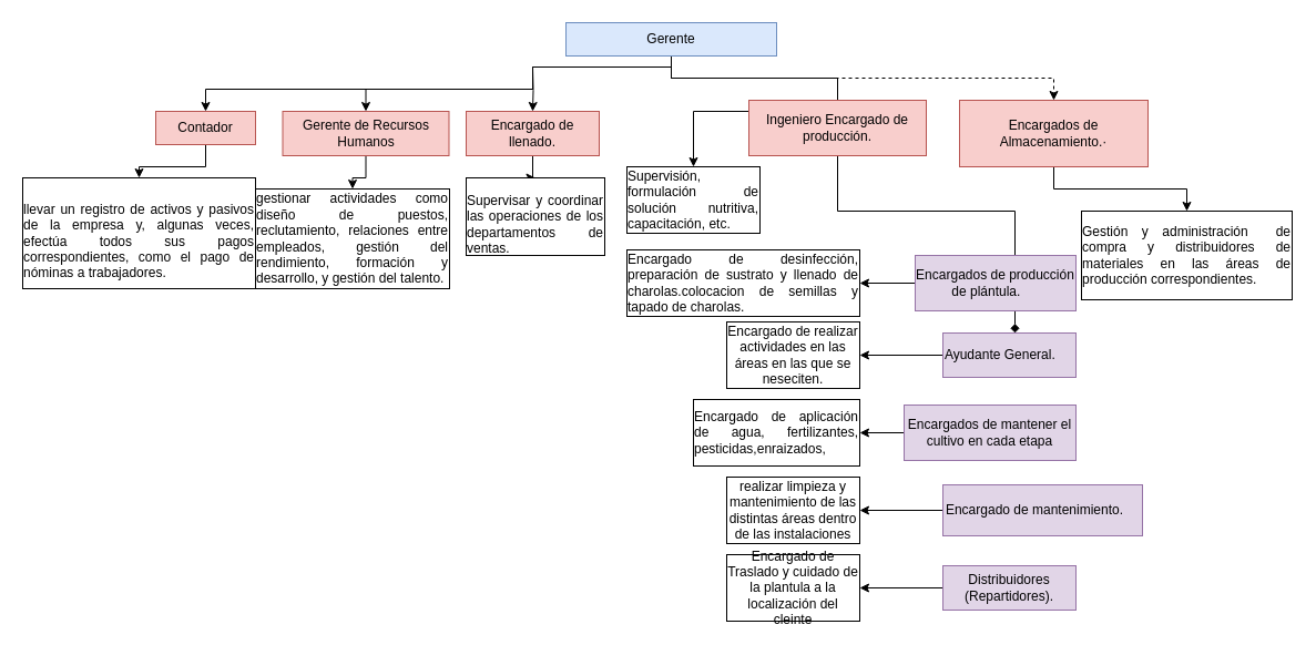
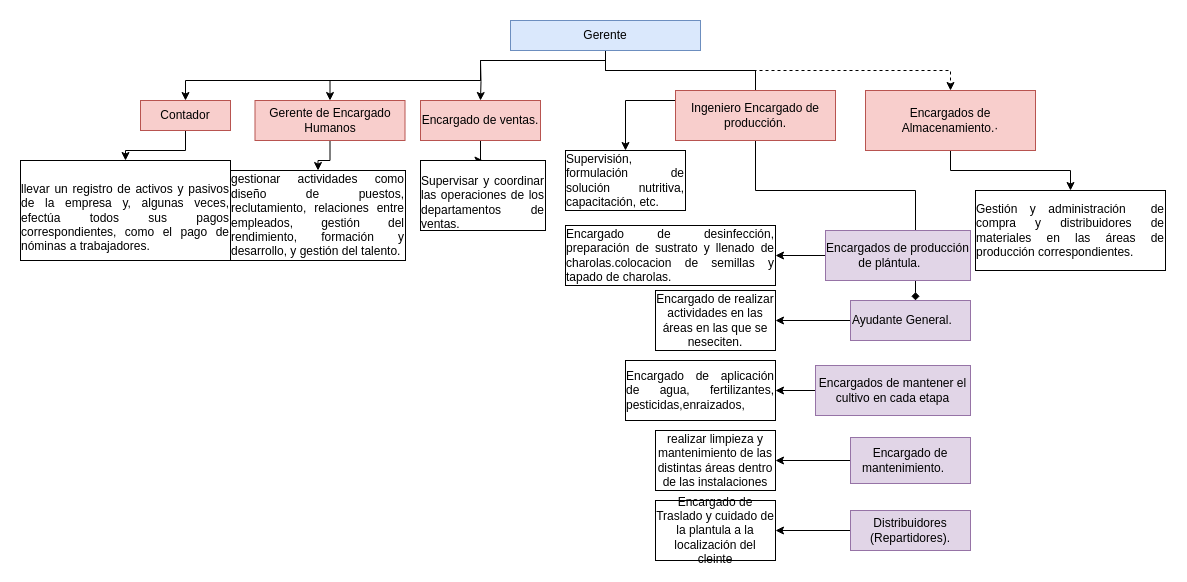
  <mxCell id="0" />
  <mxCell id="1" parent="0" />
  <mxCell id="2" style="edgeStyle=orthogonalEdgeStyle;rounded=0;orthogonalLoop=1;jettySize=auto;html=1;entryX=0.5;entryY=0;entryDx=0;entryDy=0;" edge="1" parent="1" target="14"><mxGeometry relative="1" as="geometry"><mxPoint x="480" as="sourcePoint" y="60" /><Array as="points"><mxPoint x="480" y="80" /><mxPoint x="330" y="80" /></Array></mxGeometry></mxCell>
  <mxCell id="3" style="edgeStyle=orthogonalEdgeStyle;rounded=0;orthogonalLoop=1;jettySize=auto;html=1;endArrow=none;" edge="1" parent="1" source="7" target="10"><mxGeometry relative="1" as="geometry" /></mxCell>
  <mxCell id="4" style="edgeStyle=orthogonalEdgeStyle;rounded=0;orthogonalLoop=1;jettySize=auto;html=1;entryX=0.5;entryY=0;entryDx=0;entryDy=0;dashed=1;" edge="1" parent="1" source="7" target="16"><mxGeometry relative="1" as="geometry"><Array as="points"><mxPoint x="605" y="70" /><mxPoint x="950" y="70" /></Array></mxGeometry></mxCell>
  <mxCell id="5" style="edgeStyle=orthogonalEdgeStyle;rounded=0;orthogonalLoop=1;jettySize=auto;html=1;" edge="1" parent="1" target="20"><mxGeometry relative="1" as="geometry"><mxPoint x="480" as="sourcePoint" y="60" /></mxGeometry></mxCell>
  <mxCell id="6" style="edgeStyle=orthogonalEdgeStyle;rounded=0;orthogonalLoop=1;jettySize=auto;html=1;" edge="1" parent="1" target="12"><mxGeometry relative="1" as="geometry"><mxPoint x="605" as="sourcePoint" y="60" /><Array as="points"><mxPoint x="480" y="80" /><mxPoint x="185" y="80" /></Array></mxGeometry></mxCell>
  <mxCell id="7" value="Gerente&lt;br&gt;" style="rounded=0;whiteSpace=wrap;html=1;fillColor=#dae8fc;strokeColor=#6c8ebf;" vertex="1" parent="1"><mxGeometry x="510" y="20" width="190" height="30" as="geometry" /></mxCell>
  <mxCell id="8" style="edgeStyle=orthogonalEdgeStyle;rounded=0;orthogonalLoop=1;jettySize=auto;html=1;endArrow=diamond;" edge="1" parent="1" source="10" target="23"><mxGeometry relative="1" as="geometry"><Array as="points"><mxPoint x="755" y="190" /><mxPoint x="915" y="190" /></Array></mxGeometry></mxCell>
  <mxCell id="9" style="edgeStyle=orthogonalEdgeStyle;rounded=0;orthogonalLoop=1;jettySize=auto;html=1;entryX=0.5;entryY=0;entryDx=0;entryDy=0;fontFamily=Helvetica;fontSize=12;" edge="1" parent="1" source="10" target="38"><mxGeometry relative="1" as="geometry"><Array as="points"><mxPoint x="625" y="100" /></Array></mxGeometry></mxCell>
  <mxCell id="10" value="Ingeniero Encargado de producción." style="rounded=0;whiteSpace=wrap;html=1;fillColor=#f8cecc;strokeColor=#b85450;" vertex="1" parent="1"><mxGeometry x="675" y="90" width="160" height="50" as="geometry" /></mxCell>
  <mxCell id="11" value="" style="edgeStyle=orthogonalEdgeStyle;rounded=0;orthogonalLoop=1;jettySize=auto;html=1;" edge="1" parent="1" source="12" target="28"><mxGeometry relative="1" as="geometry" /></mxCell>
  <mxCell id="12" value="Contador&lt;br&gt;" style="rounded=0;whiteSpace=wrap;html=1;fillColor=#f8cecc;strokeColor=#b85450;" vertex="1" parent="1"><mxGeometry x="140" y="100" width="90" height="30" as="geometry" /></mxCell>
  <mxCell id="13" value="" style="edgeStyle=orthogonalEdgeStyle;rounded=0;orthogonalLoop=1;jettySize=auto;html=1;" edge="1" parent="1" source="14" target="29"><mxGeometry relative="1" as="geometry" /></mxCell>
- <mxCell id="14" value="Gerente de Recursos Humanos" style="rounded=0;whiteSpace=wrap;html=1;fillColor=#f8cecc;strokeColor=#b85450;" vertex="1" parent="1"><mxGeometry x="254.5" y="100" width="150" height="40" as="geometry" /></mxCell>
+ <mxCell id="14" value="Gerente de Encargado Humanos" style="rounded=0;whiteSpace=wrap;html=1;fillColor=#f8cecc;strokeColor=#b85450;" vertex="1" parent="1"><mxGeometry x="254.5" y="100" width="150" height="40" as="geometry" /></mxCell>
  <mxCell id="15" style="edgeStyle=orthogonalEdgeStyle;rounded=0;orthogonalLoop=1;jettySize=auto;html=1;" edge="1" parent="1" source="16" target="21"><mxGeometry relative="1" as="geometry" /></mxCell>
  <mxCell id="16" value="Encargados de Almacenamiento.&lt;span&gt;&lt;span style=&quot;mso-list:Ignore&quot;&gt;·&lt;span style=&quot;font:7.0pt &amp;quot;Times New Roman&amp;quot;&quot;&gt;&lt;/span&gt;&lt;/span&gt;&lt;/span&gt;&lt;br&gt;" style="rounded=0;whiteSpace=wrap;html=1;fillColor=#f8cecc;strokeColor=#b85450;" vertex="1" parent="1"><mxGeometry x="865" y="90" width="170" height="60" as="geometry" /></mxCell>
  <mxCell id="17" style="edgeStyle=orthogonalEdgeStyle;rounded=0;orthogonalLoop=1;jettySize=auto;html=1;exitX=0;exitY=0.5;exitDx=0;exitDy=0;entryX=1;entryY=0.5;entryDx=0;entryDy=0;" edge="1" parent="1" source="18" target="35"><mxGeometry relative="1" as="geometry" /></mxCell>
  <mxCell id="18" value="Encargados de mantener el cultivo en cada etapa" style="rounded=0;whiteSpace=wrap;html=1;fillColor=#e1d5e7;strokeColor=#9673a6;" vertex="1" parent="1"><mxGeometry x="815" y="365" width="155" height="50" as="geometry" /></mxCell>
  <mxCell id="19" value="" style="edgeStyle=orthogonalEdgeStyle;rounded=0;orthogonalLoop=1;jettySize=auto;html=1;" edge="1" parent="1" source="20" target="30"><mxGeometry relative="1" as="geometry" /></mxCell>
- <mxCell id="20" value="Encargado de llenado.&lt;span&gt;&lt;span style=&quot;mso-list:Ignore&quot;&gt;&lt;span style=&quot;font:7.0pt &amp;quot;Times New Roman&amp;quot;&quot;&gt; &lt;br&gt;&lt;/span&gt;&lt;/span&gt;&lt;/span&gt;" style="rounded=0;whiteSpace=wrap;html=1;fillColor=#f8cecc;strokeColor=#b85450;" vertex="1" parent="1"><mxGeometry x="420" y="100" width="120" height="40" as="geometry" /></mxCell>
+ <mxCell id="20" value="Encargado de ventas.&lt;span&gt;&lt;span style=&quot;mso-list:Ignore&quot;&gt;&lt;span style=&quot;font:7.0pt &amp;quot;Times New Roman&amp;quot;&quot;&gt; &lt;br&gt;&lt;/span&gt;&lt;/span&gt;&lt;/span&gt;" style="rounded=0;whiteSpace=wrap;html=1;fillColor=#f8cecc;strokeColor=#b85450;" vertex="1" parent="1"><mxGeometry x="420" y="100" width="120" height="40" as="geometry" /></mxCell>
  <mxCell id="21" value="&lt;div align=&quot;justify&quot;&gt;Gestión y administración&amp;nbsp; de compra y distribuidores de materiales en las áreas de producción correspondientes.&lt;span&gt;&lt;span style=&quot;mso-list:Ignore&quot;&gt;&lt;span style=&quot;font:7.0pt &amp;quot;Times New Roman&amp;quot;&quot;&gt;&amp;nbsp;&amp;nbsp;&amp;nbsp;&amp;nbsp;&amp;nbsp;&amp;nbsp; &lt;/span&gt;&lt;/span&gt;&lt;/span&gt;&lt;/div&gt;" style="rounded=0;whiteSpace=wrap;html=1;" vertex="1" parent="1"><mxGeometry x="975" y="190" width="190" height="80" as="geometry" /></mxCell>
  <mxCell id="22" value="" style="edgeStyle=orthogonalEdgeStyle;rounded=0;orthogonalLoop=1;jettySize=auto;html=1;" edge="1" parent="1" source="23" target="33"><mxGeometry relative="1" as="geometry" /></mxCell>
  <mxCell id="23" value="Ayudante General.&lt;span&gt;&lt;span style=&quot;mso-list:Ignore&quot;&gt;&lt;span style=&quot;font:7.0pt &amp;quot;Times New Roman&amp;quot;&quot;&gt;&amp;nbsp;&amp;nbsp;&amp;nbsp;&amp;nbsp;&amp;nbsp;&amp;nbsp;&amp;nbsp; &lt;/span&gt;&lt;/span&gt;&lt;/span&gt;" style="rounded=0;whiteSpace=wrap;html=1;fillColor=#e1d5e7;strokeColor=#9673a6;" vertex="1" parent="1"><mxGeometry x="850" y="300" width="120" height="40" as="geometry" /></mxCell>
  <mxCell id="24" style="edgeStyle=orthogonalEdgeStyle;rounded=0;orthogonalLoop=1;jettySize=auto;html=1;entryX=1;entryY=0.5;entryDx=0;entryDy=0;" edge="1" parent="1" source="25" target="37"><mxGeometry relative="1" as="geometry" /></mxCell>
  <mxCell id="25" value="Distribuidores (Repartidores).&lt;br&gt;" style="rounded=0;whiteSpace=wrap;html=1;fillColor=#e1d5e7;strokeColor=#9673a6;" vertex="1" parent="1"><mxGeometry x="850" y="510" width="120" height="40" as="geometry" /></mxCell>
  <mxCell id="26" style="edgeStyle=orthogonalEdgeStyle;rounded=0;orthogonalLoop=1;jettySize=auto;html=1;entryX=1;entryY=0.5;entryDx=0;entryDy=0;" edge="1" parent="1" source="27" target="36"><mxGeometry relative="1" as="geometry" /></mxCell>
- <mxCell id="27" value="&lt;span&gt;&lt;/span&gt;Encargado de mantenimiento.&lt;span&gt;&lt;span style=&quot;mso-list:Ignore&quot;&gt;&lt;span style=&quot;font:7.0pt &amp;quot;Times New Roman&amp;quot;&quot;&gt;&amp;nbsp;&amp;nbsp;&amp;nbsp;&amp;nbsp;&amp;nbsp;&amp;nbsp; &lt;/span&gt;&lt;/span&gt;&lt;/span&gt;" style="rounded=0;whiteSpace=wrap;html=1;fillColor=#e1d5e7;strokeColor=#9673a6;" vertex="1" parent="1"><mxGeometry x="850" y="437" width="180" height="46" as="geometry" /></mxCell>
+ <mxCell id="27" value="&lt;span&gt;&lt;/span&gt;Encargado de mantenimiento.&lt;span&gt;&lt;span style=&quot;mso-list:Ignore&quot;&gt;&lt;span style=&quot;font:7.0pt &amp;quot;Times New Roman&amp;quot;&quot;&gt;&amp;nbsp;&amp;nbsp;&amp;nbsp;&amp;nbsp;&amp;nbsp;&amp;nbsp; &lt;/span&gt;&lt;/span&gt;&lt;/span&gt;" style="rounded=0;whiteSpace=wrap;html=1;fillColor=#e1d5e7;strokeColor=#9673a6;" vertex="1" parent="1"><mxGeometry x="850" y="437" width="120" height="46" as="geometry" /></mxCell>
  <mxCell id="28" value="&lt;br&gt;&lt;div align=&quot;justify&quot;&gt;&lt;span class=&quot;ILfuVd&quot; lang=&quot;es&quot;&gt;&lt;span class=&quot;hgKElc&quot;&gt; llevar un &lt;/span&gt;&lt;/span&gt;&lt;span class=&quot;ILfuVd&quot; lang=&quot;es&quot;&gt;&lt;span class=&quot;hgKElc&quot;&gt;registro de activos y pasivos de la empresa y, algunas veces, efectúa &lt;/span&gt;&lt;/span&gt;&lt;span class=&quot;ILfuVd&quot; lang=&quot;es&quot;&gt;&lt;span class=&quot;hgKElc&quot;&gt;todos sus pagos correspondientes, como el pago de nóminas a trabajadores.&lt;/span&gt;&lt;/span&gt;&lt;br&gt;&lt;/div&gt;" style="whiteSpace=wrap;html=1;rounded=0;" vertex="1" parent="1"><mxGeometry x="20" y="160" width="210" height="100" as="geometry" /></mxCell>
  <mxCell id="29" value="&lt;b&gt;&lt;br&gt;&lt;/b&gt;&lt;div align=&quot;justify&quot;&gt;&lt;span class=&quot;ILfuVd&quot; lang=&quot;es&quot;&gt;&lt;span class=&quot;hgKElc&quot;&gt;gestionar &lt;/span&gt;&lt;/span&gt;&lt;span class=&quot;ILfuVd&quot; lang=&quot;es&quot;&gt;&lt;span class=&quot;hgKElc&quot;&gt;actividades como diseño de puestos, reclutamiento, relaciones entre &lt;/span&gt;&lt;/span&gt;&lt;span class=&quot;ILfuVd&quot; lang=&quot;es&quot;&gt;&lt;span class=&quot;hgKElc&quot;&gt;empleados, gestión del rendimiento, formación y desarrollo, y gestión &lt;/span&gt;&lt;/span&gt;&lt;span class=&quot;ILfuVd&quot; lang=&quot;es&quot;&gt;&lt;span class=&quot;hgKElc&quot;&gt;del talento.&lt;/span&gt;&lt;/span&gt;&lt;br&gt;&lt;br&gt;&lt;/div&gt;" style="whiteSpace=wrap;html=1;rounded=0;" vertex="1" parent="1"><mxGeometry x="230" y="170" width="175" height="90" as="geometry" /></mxCell>
  <mxCell id="30" value="&lt;br&gt;&lt;div align=&quot;justify&quot;&gt;&lt;span class=&quot;ILfuVd&quot; lang=&quot;es&quot;&gt;&lt;span class=&quot;hgKElc&quot;&gt;Supervisar y coordinar las operaciones de los departamentos de ventas.&lt;/span&gt;&lt;/span&gt;&lt;br&gt;&lt;/div&gt;" style="whiteSpace=wrap;html=1;rounded=0;" vertex="1" parent="1"><mxGeometry x="420" y="160" width="125" height="70" as="geometry" /></mxCell>
  <mxCell id="31" style="edgeStyle=orthogonalEdgeStyle;rounded=0;orthogonalLoop=1;jettySize=auto;html=1;entryX=1;entryY=0.5;entryDx=0;entryDy=0;" edge="1" parent="1" source="32" target="34"><mxGeometry relative="1" as="geometry" /></mxCell>
  <mxCell id="32" value="&lt;span&gt;&lt;/span&gt;Encargados de producción de plántula.&lt;span&gt;&lt;span style=&quot;mso-list:Ignore&quot;&gt;&lt;span style=&quot;font:7.0pt &amp;quot;Times New Roman&amp;quot;&quot;&gt;&amp;nbsp;&amp;nbsp;&amp;nbsp;&amp;nbsp;&amp;nbsp;&amp;nbsp;&amp;nbsp; &lt;/span&gt;&lt;/span&gt;&lt;/span&gt;" style="whiteSpace=wrap;html=1;rounded=0;fillColor=#e1d5e7;strokeColor=#9673a6;" vertex="1" parent="1"><mxGeometry x="825" y="230" width="145" height="50" as="geometry" /></mxCell>
  <mxCell id="33" value="Encargado de realizar actividades en las áreas en las que se neseciten." style="whiteSpace=wrap;html=1;rounded=0;" vertex="1" parent="1"><mxGeometry x="655" y="290" width="120" height="60" as="geometry" /></mxCell>
  <mxCell id="34" value="&lt;div align=&quot;justify&quot;&gt;&lt;font style=&quot;font-size: 12px;&quot; face=&quot;Helvetica&quot;&gt;&lt;span id=&quot;page214R_mcid39&quot; class=&quot;markedContent&quot;&gt;&lt;span dir=&quot;ltr&quot; role=&quot;presentation&quot; style=&quot;left: 29.2px; top: 445.377px; transform: scaleX(0.705);&quot;&gt;Encargado de desinfección, preparación de sustrato y llenado de charolas.&lt;/span&gt;&lt;/span&gt;&lt;span id=&quot;page214R_mcid39&quot; class=&quot;markedContent&quot;&gt;&lt;span dir=&quot;ltr&quot; role=&quot;presentation&quot; style=&quot;left: 29.2px; top: 445.377px; transform: scaleX(0.705);&quot;&gt;colocacion de semillas y tapado de charolas.&lt;br&gt;&lt;/span&gt;&lt;/span&gt;&lt;/font&gt;&lt;font style=&quot;font-size: 12px;&quot; face=&quot;Helvetica&quot;&gt;&lt;span id=&quot;page214R_mcid39&quot; class=&quot;markedContent&quot;&gt;&lt;span dir=&quot;ltr&quot; role=&quot;presentation&quot; style=&quot;left: 29.2px; top: 445.377px; transform: scaleX(0.705);&quot;&gt;&lt;/span&gt;&lt;/span&gt;&lt;/font&gt;&lt;/div&gt;" style="rounded=0;whiteSpace=wrap;html=1;" vertex="1" parent="1"><mxGeometry x="565" y="225" width="210" height="60" as="geometry" /></mxCell>
  <mxCell id="35" value="&lt;div align=&quot;justify&quot;&gt;Encargado de&lt;span id=&quot;page214R_mcid41&quot; class=&quot;markedContent&quot;&gt;&lt;span dir=&quot;ltr&quot; role=&quot;presentation&quot; style=&quot;left: 234.233px; top: 483.177px; transform: scaleX(0.657);&quot;&gt; aplicación de &lt;/span&gt;&lt;/span&gt;&lt;span id=&quot;page214R_mcid41&quot; class=&quot;markedContent&quot;&gt;&lt;span dir=&quot;ltr&quot; role=&quot;presentation&quot; style=&quot;left: 234.633px; top: 507.177px; transform: scaleX(0.619);&quot;&gt;agua, fertilizantes, &lt;/span&gt;&lt;/span&gt;&lt;span id=&quot;page214R_mcid41&quot; class=&quot;markedContent&quot;&gt;&lt;span dir=&quot;ltr&quot; role=&quot;presentation&quot; style=&quot;left: 263.833px; top: 531.377px; transform: scaleX(0.645);&quot;&gt;pesticidas,&lt;/span&gt;&lt;/span&gt;&lt;span id=&quot;page214R_mcid41&quot; class=&quot;markedContent&quot;&gt;&lt;span dir=&quot;ltr&quot; role=&quot;presentation&quot; style=&quot;left: 262.833px; top: 555.577px; transform: scaleX(0.729);&quot;&gt;enraizados&lt;/span&gt;&lt;/span&gt;, &lt;/div&gt;" style="rounded=0;whiteSpace=wrap;html=1;" vertex="1" parent="1"><mxGeometry x="625" y="360" width="150" height="60" as="geometry" /></mxCell>
  <mxCell id="36" value="realizar limpieza y mantenimiento de las distintas áreas dentro de las instalaciones" style="rounded=0;whiteSpace=wrap;html=1;" vertex="1" parent="1"><mxGeometry x="655" y="430" width="120" height="60" as="geometry" /></mxCell>
  <mxCell id="37" value="Encargado de Traslado y cuidado de la plantula a la localización del cleinte" style="rounded=0;whiteSpace=wrap;html=1;" vertex="1" parent="1"><mxGeometry x="655" y="500" width="120" height="60" as="geometry" /></mxCell>
  <mxCell id="38" value="&lt;div align=&quot;justify&quot;&gt;Supervisión, formulación de solución nutritiva, capacitación, etc. &lt;br&gt;&lt;/div&gt;" style="rounded=0;whiteSpace=wrap;html=1;fontFamily=Helvetica;fontSize=12;" vertex="1" parent="1"><mxGeometry x="565" y="150" width="120" height="60" as="geometry" /></mxCell>
